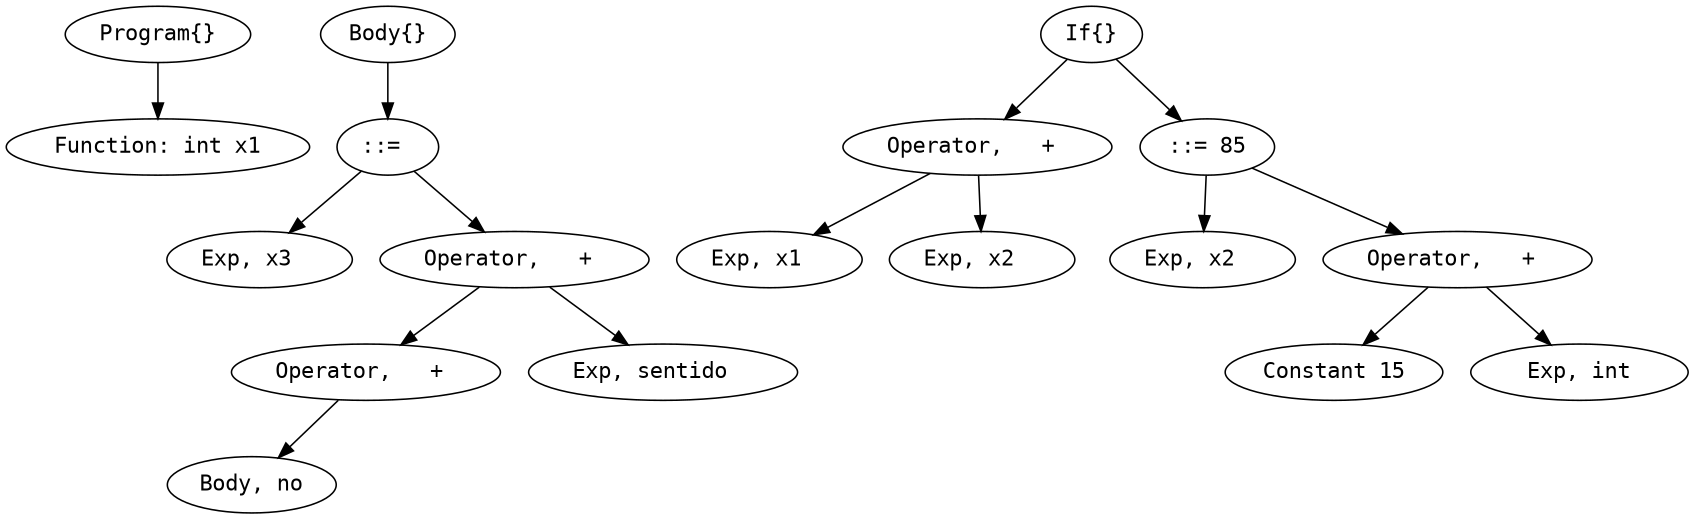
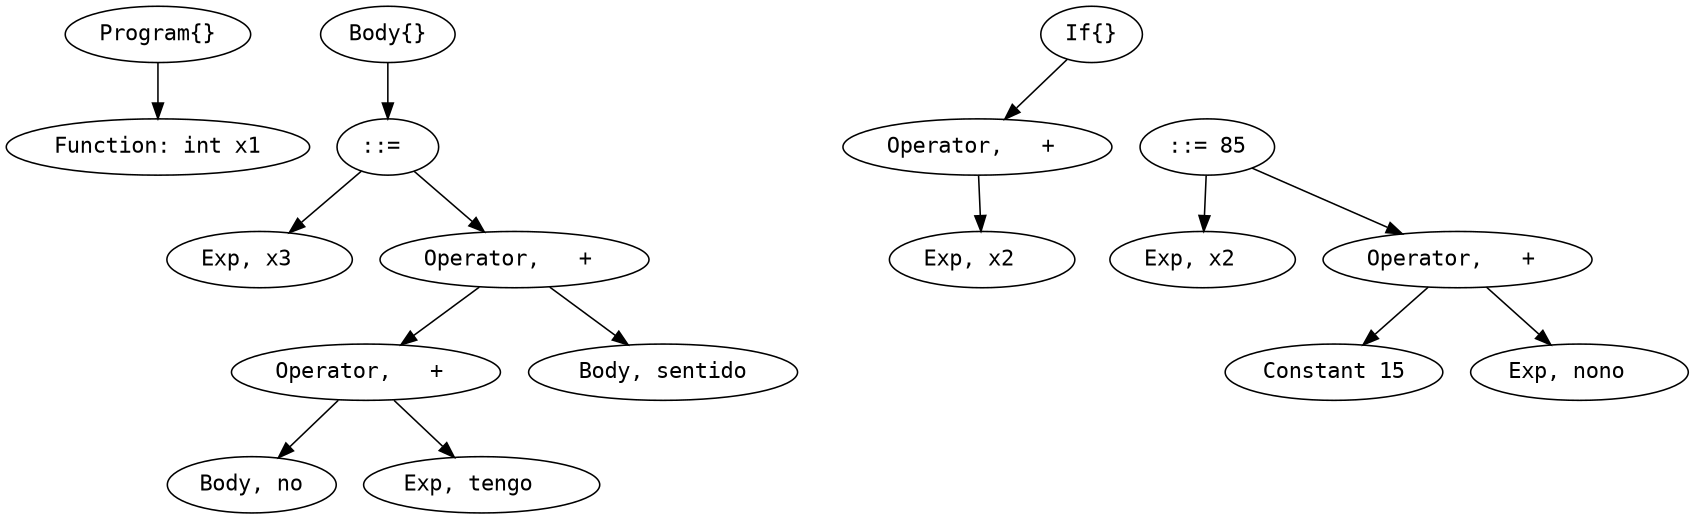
  digraph {
    fontname="DejaVu Sans Mono"
    node [fontname="DejaVu Sans Mono"]
    edge [fontname="DejaVu Sans Mono"]
    n1 [label="Program{}"]
    n2 [label="Function: int x1"]
    n3 [label="Body{}"]
    n4 [label="::= "]
    n5 [label="If{}"]
    n6 [label="Operator,   + "]
    n7 [label="::= 85"]
    n8 [label="Exp, x3  "]
    n9 [label="Operator,   + "]
-   n10 [label="Exp, x1  "]
    n11 [label="Exp, x2  "]
    n12 [label="Exp, x2  "]
    n13 [label="Operator,   + "]
    n14 [label="Constant 15"]
-   n15 [label="Exp, int"]
+   n15 [label="Exp, nono  "]
    n16 [label="Operator,   + "]
-   n17 [label="Exp, sentido  "]
+   n17 [label="Body, sentido"]
    n18 [label="Body, no"]
+   n19 [label="Exp, tengo  "]
    n1 -> n2
    n3 -> n4
    n4 -> n8
    n4 -> n9
    n5 -> n6
-   n5 -> n7
-   n6 -> n10
    n6 -> n11
    n7 -> n12
    n7 -> n13
    n9 -> n16
    n9 -> n17
    n13 -> n14
    n13 -> n15
    n16 -> n18
+   n16 -> n19
  }
